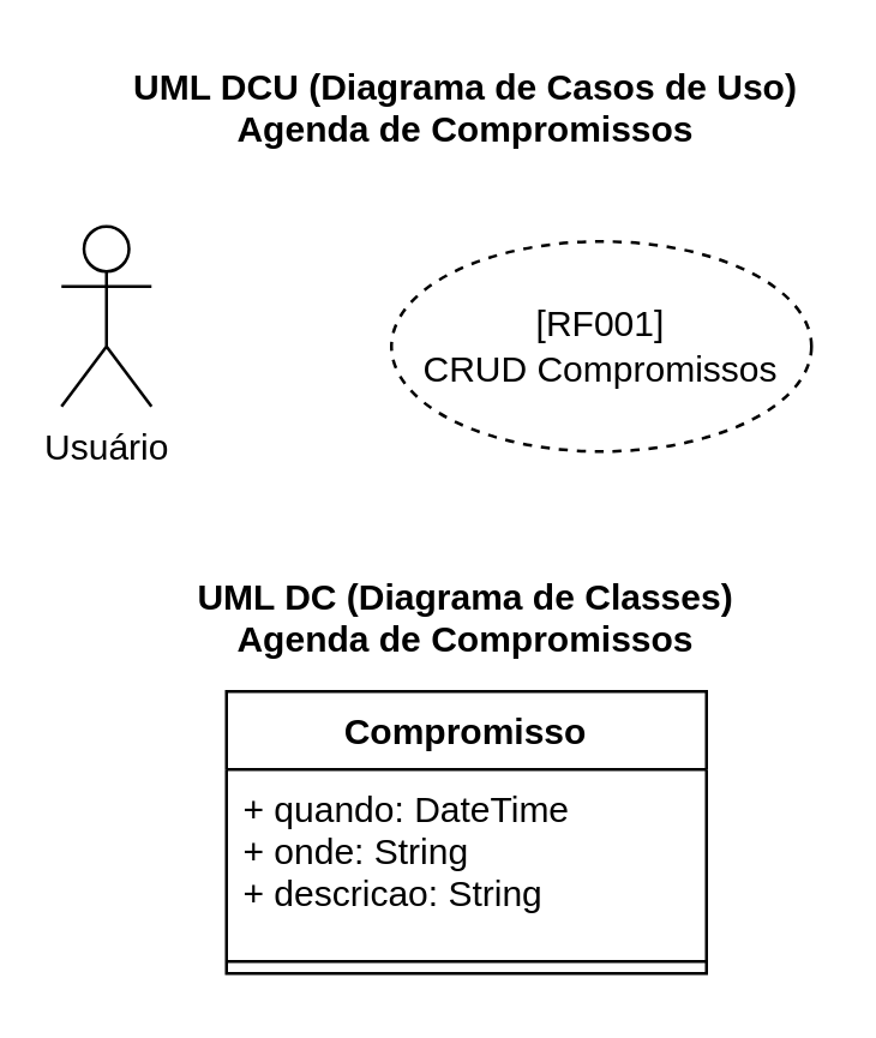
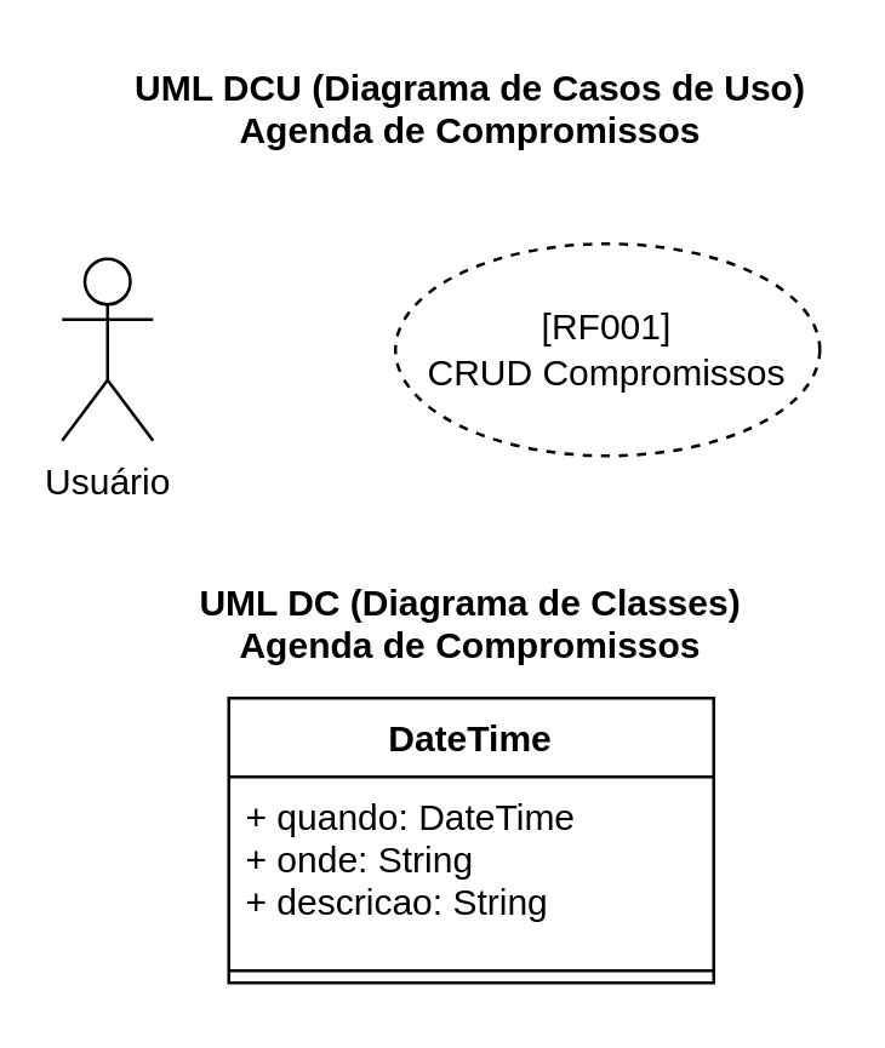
  <mxCell id="0" />
  <mxCell id="1" parent="0" />
  <mxCell id="2" value="UML DCU (Diagrama de Casos de Uso)&#10;Agenda de Compromissos" style="text;align=center;fontStyle=1;verticalAlign=middle;spacingLeft=3;spacingRight=3;strokeColor=none;rotatable=0;points=[[0,0.5],[1,0.5]];portConstraint=eastwest;" vertex="1" parent="1"><mxGeometry x="50" y="20" width="210" height="30" as="geometry" /></mxCell>
- <mxCell id="3" value="Compromisso" style="swimlane;fontStyle=1;align=center;verticalAlign=top;childLayout=stackLayout;horizontal=1;startSize=26;horizontalStack=0;resizeParent=1;resizeParentMax=0;resizeLast=0;collapsible=1;marginBottom=0;" vertex="1" parent="1"><mxGeometry x="75" y="230" width="160" height="94" as="geometry" /></mxCell>
+ <mxCell id="3" value="DateTime" style="swimlane;fontStyle=1;align=center;verticalAlign=top;childLayout=stackLayout;horizontal=1;startSize=26;horizontalStack=0;resizeParent=1;resizeParentMax=0;resizeLast=0;collapsible=1;marginBottom=0;" vertex="1" parent="1"><mxGeometry x="75" y="230" width="160" height="94" as="geometry" /></mxCell>
  <mxCell id="4" value="+ quando: DateTime&#10;+ onde: String&#10;+ descricao: String" style="text;strokeColor=none;fillColor=none;align=left;verticalAlign=top;spacingLeft=4;spacingRight=4;overflow=hidden;rotatable=0;points=[[0,0.5],[1,0.5]];portConstraint=eastwest;" vertex="1" parent="3"><mxGeometry y="26" width="160" height="60" as="geometry" /></mxCell>
  <mxCell id="5" value="" style="line;strokeWidth=1;fillColor=none;align=left;verticalAlign=middle;spacingTop=-1;spacingLeft=3;spacingRight=3;rotatable=0;labelPosition=right;points=[];portConstraint=eastwest;strokeColor=inherit;" vertex="1" parent="3"><mxGeometry y="86" width="160" height="8" as="geometry" /></mxCell>
  <mxCell id="6" value="UML DC (Diagrama de Classes)&#10;Agenda de Compromissos" style="text;align=center;fontStyle=1;verticalAlign=middle;spacingLeft=3;spacingRight=3;strokeColor=none;rotatable=0;points=[[0,0.5],[1,0.5]];portConstraint=eastwest;" vertex="1" parent="1"><mxGeometry x="50" y="190" width="210" height="30" as="geometry" /></mxCell>
- <mxCell id="7" value="Usuário" style="shape=umlActor;verticalLabelPosition=bottom;verticalAlign=top;html=1;" vertex="1" parent="1"><mxGeometry x="20" y="75" width="30" height="60" as="geometry" /></mxCell>
+ <mxCell id="7" value="Usuário" style="shape=umlActor;verticalLabelPosition=bottom;verticalAlign=top;html=1;" vertex="1" parent="1"><mxGeometry x="20" y="85" width="30" height="60" as="geometry" /></mxCell>
  <mxCell id="8" value="[RF001]&lt;br&gt;CRUD Compromissos" style="ellipse;whiteSpace=wrap;html=1;dashed=1;" vertex="1" parent="1"><mxGeometry x="130" y="80" width="140" height="70" as="geometry" /></mxCell>
